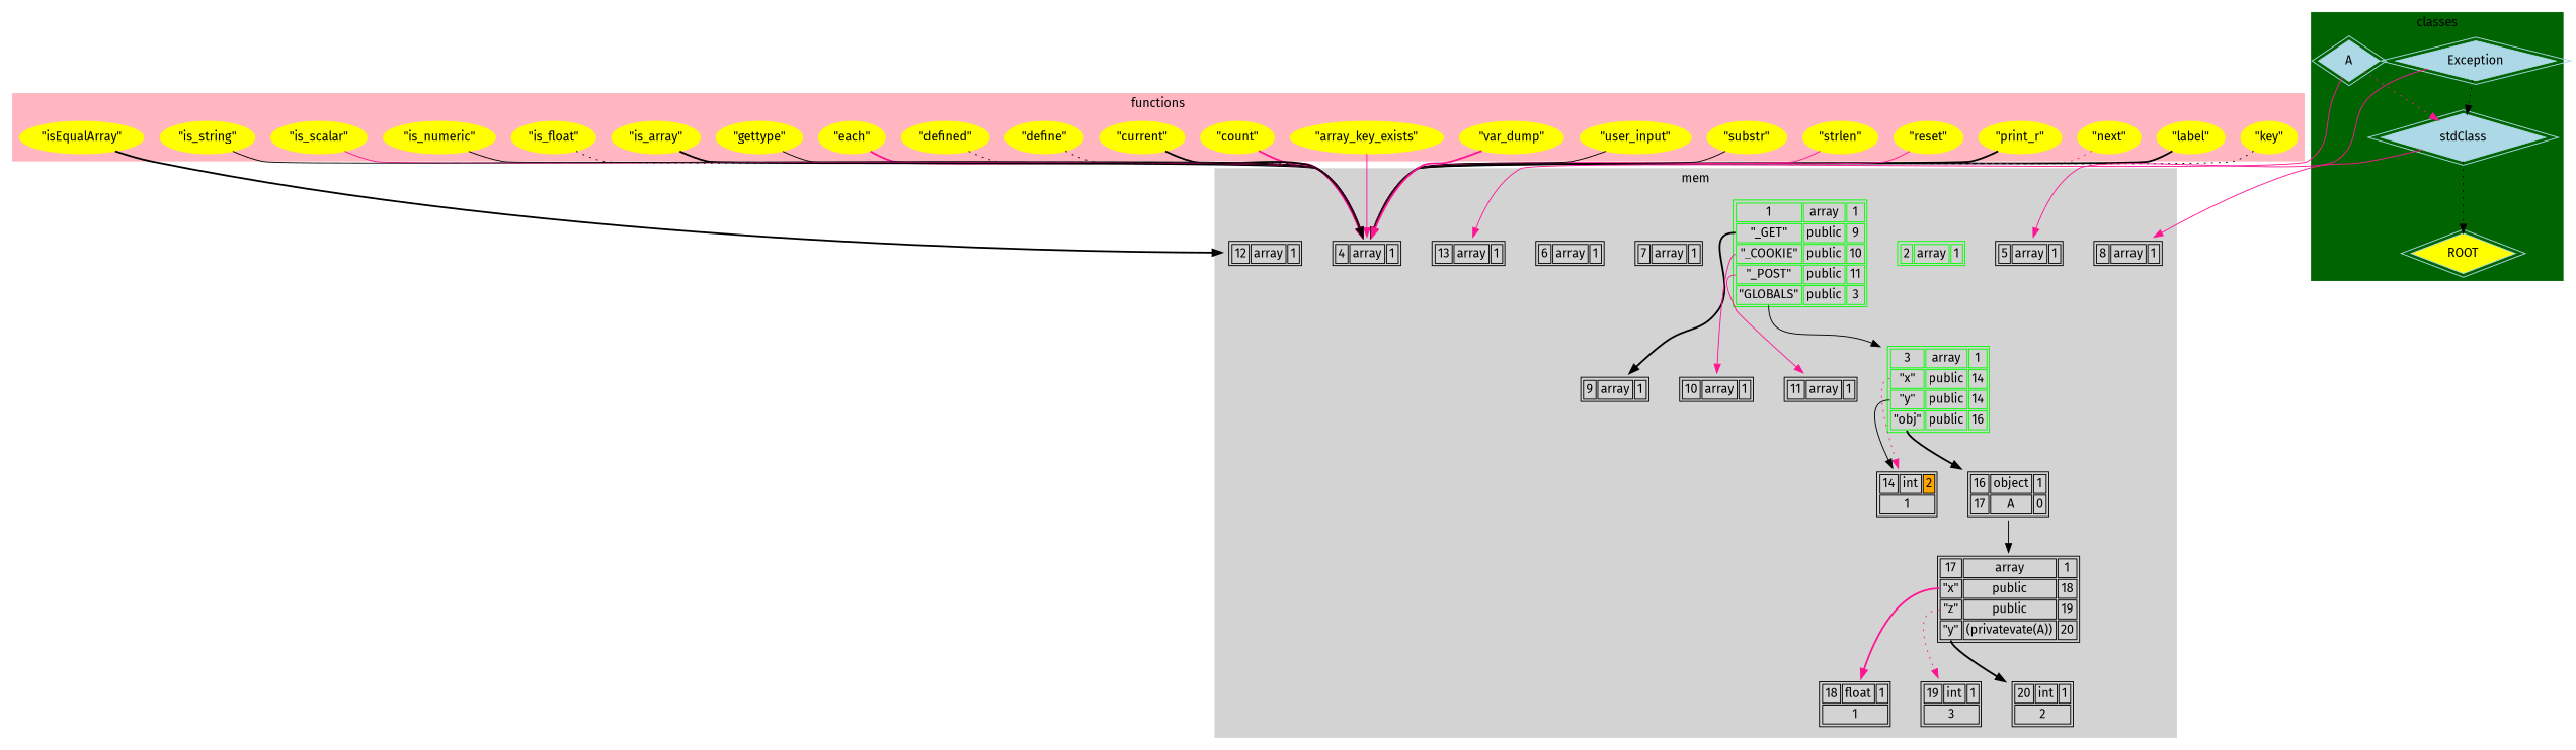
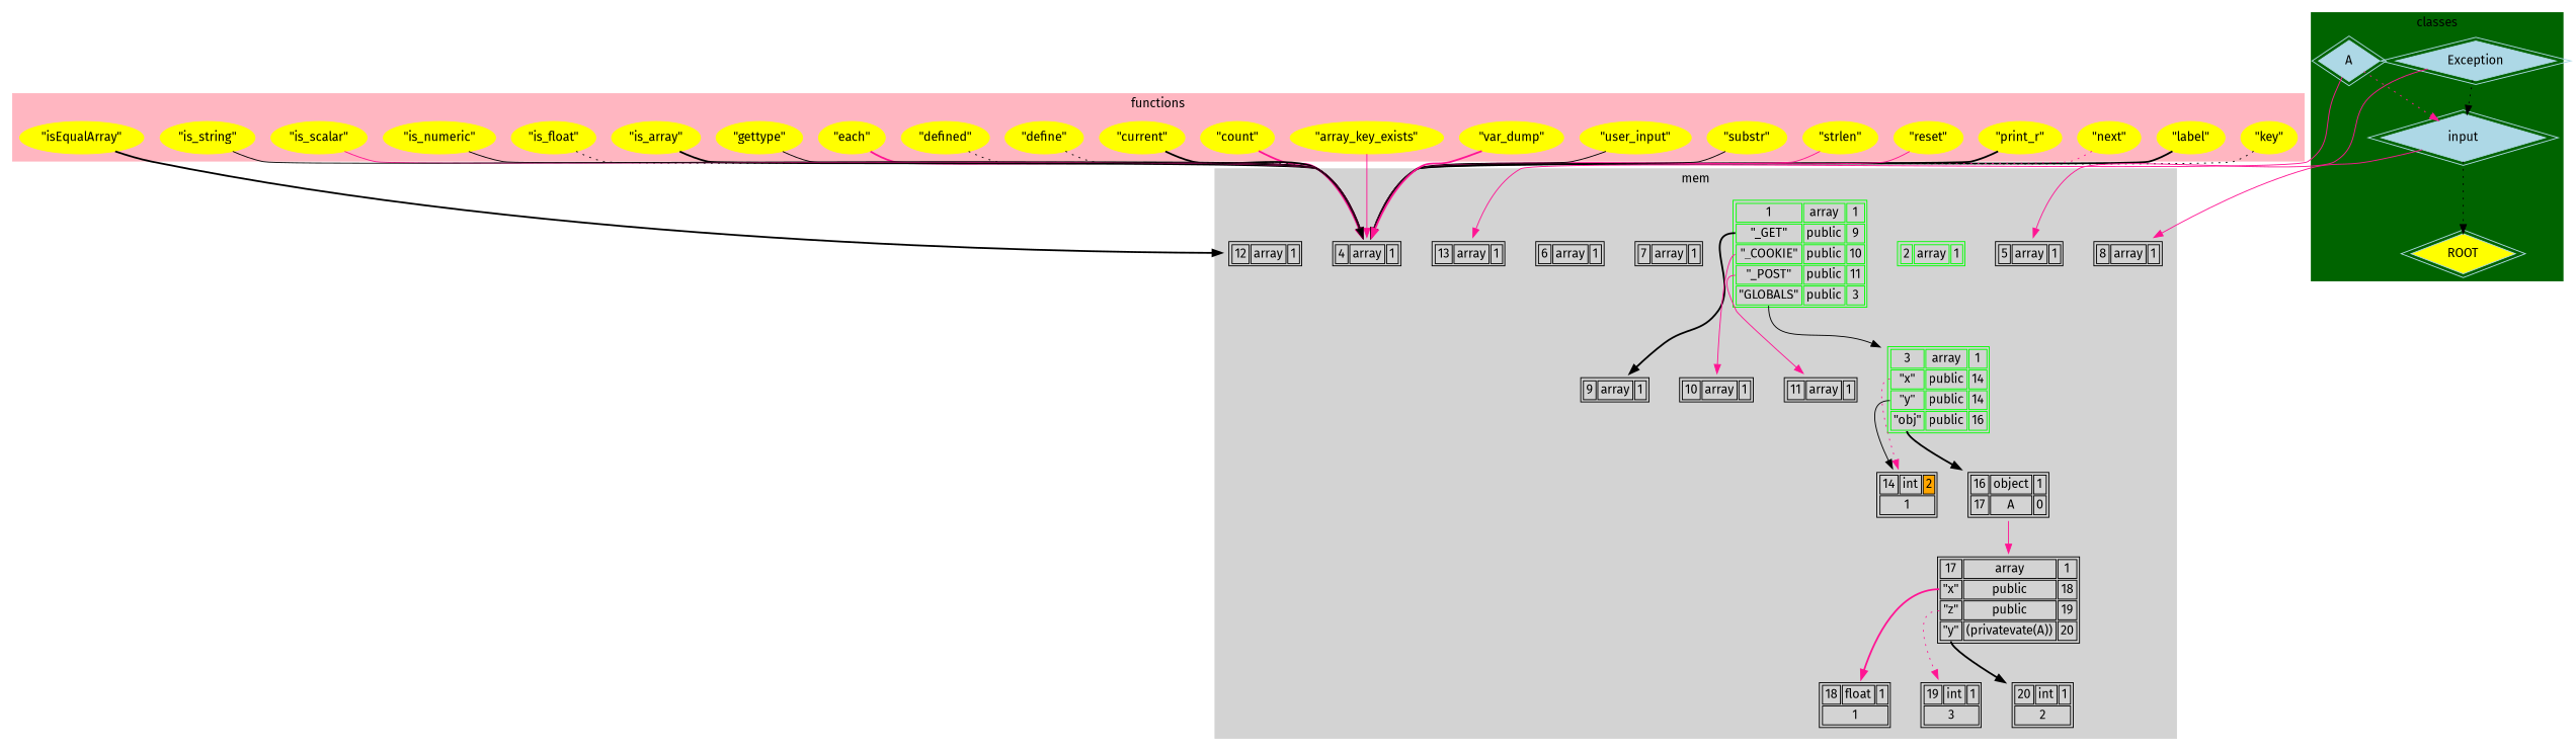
  digraph {
    fontname="Fira Sans"
    node [fontname="Fira Sans" color=yellow style=filled]
    edge [color=black fontname="Fira Sans" style=solid]
    n1 [label=<<table> <tr><td>19</td><td>int</td><td>1</td></tr> <tr><td COLSPAN="3">3</td></tr> </table>> shape=none color="" style=""]
    n2 [label=<<table> <tr><td>17</td><td>array</td><td>1</td></tr> <tr><td port="x" >"x"</td><td>public</td><td>18</td></tr> <tr><td port="z" >"z"</td><td>public</td><td>19</td></tr> <tr><td port="y" >"y"</td><td>(privatevate(A))</td><td>20</td></tr> </table>> shape=none color="" style=""]
    n3 [label=<<table> <tr><td>18</td><td>float</td><td>1</td></tr> <tr><td COLSPAN="3">1</td></tr> </table>> shape=none color="" style=""]
    n4 [label=<<table> <tr><td>20</td><td>int</td><td>1</td></tr> <tr><td COLSPAN="3">2</td></tr> </table>> shape=none color="" style=""]
    n5 [label=<<table> <tr><td>16</td><td>object</td><td>1</td></tr> <tr><td>17</td><td>A</td><td>0</td></tr> </table>> shape=none color="" style=""]
    n6 [label=<<table> <tr><td>13</td><td>array</td><td>1</td></tr> </table>> shape=none color="" style=""]
    n7 [label=<<table> <tr><td>14</td><td>int</td><td bgcolor="orange" >2</td></tr> <tr><td COLSPAN="3">1</td></tr> </table>> shape=none color="" style=""]
    n8 [label=<<table> <tr><td>11</td><td>array</td><td>1</td></tr> </table>> shape=none color="" style=""]
    n9 [label=<<table> <tr><td>12</td><td>array</td><td>1</td></tr> </table>> shape=none color="" style=""]
    n10 [color=green label=<<table> <tr><td>3</td><td>array</td><td>1</td></tr> <tr><td port="x" >"x"</td><td>public</td><td>14</td></tr> <tr><td port="y" >"y"</td><td>public</td><td>14</td></tr> <tr><td port="obj" >"obj"</td><td>public</td><td>16</td></tr> </table>> shape=none style=""]
    n11 [color=green label=<<table> <tr><td>2</td><td>array</td><td>1</td></tr> </table>> shape=none style=""]
    n12 [color=green label=<<table> <tr><td>1</td><td>array</td><td>1</td></tr> <tr><td port="_GET" >"_GET"</td><td>public</td><td>9</td></tr> <tr><td port="_COOKIE" >"_COOKIE"</td><td>public</td><td>10</td></tr> <tr><td port="_POST" >"_POST"</td><td>public</td><td>11</td></tr> <tr><td port="GLOBALS" >"GLOBALS"</td><td>public</td><td>3</td></tr> </table>> shape=none style=""]
    n13 [label=<<table> <tr><td>9</td><td>array</td><td>1</td></tr> </table>> shape=none color="" style=""]
    n14 [label=<<table> <tr><td>10</td><td>array</td><td>1</td></tr> </table>> shape=none color="" style=""]
    n15 [label=<<table> <tr><td>7</td><td>array</td><td>1</td></tr> </table>> shape=none color="" style=""]
    n16 [label=<<table> <tr><td>6</td><td>array</td><td>1</td></tr> </table>> shape=none color="" style=""]
    n17 [label=<<table> <tr><td>5</td><td>array</td><td>1</td></tr> </table>> shape=none color="" style=""]
    n18 [label=<<table> <tr><td>4</td><td>array</td><td>1</td></tr> </table>> shape=none color="" style=""]
    n19 [label=<<table> <tr><td>8</td><td>array</td><td>1</td></tr> </table>> shape=none color="" style=""]
    "\"array_key_exists\""
    "\"count\""
    "\"current\""
    "\"define\""
    "\"defined\""
    "\"each\""
    "\"gettype\""
    "\"isEqualArray\""
    "\"is_array\""
    "\"is_float\""
    "\"is_numeric\""
    "\"is_scalar\""
    "\"is_string\""
    "\"key\""
    "\"label\""
    "\"next\""
    "\"print_r\""
    "\"reset\""
    "\"strlen\""
    "\"substr\""
    "\"user_input\""
    "\"var_dump\""
    A [color=lightblue peripheries=2 shape=diamond]
-   stdClass [color=lightblue peripheries=2 shape=diamond]
+   stdClass [color=lightblue peripheries=2 shape=diamond label=input]
    ROOT [color=lightblue fillcolor=yellow peripheries=2 shape=diamond]
    Exception [color=lightblue peripheries=2 shape=diamond]
    subgraph cluster_1 {
      color=lightgrey
      label=mem
      style=filled
      n1
      n2
      n3
      n4
      n5
      n6
      n7
      n8
      n9
      n10
      n11
      n12
      n13
      n14
      n15
      n16
      n17
      n18
      n19
    }
    subgraph cluster_2 {
      color=purple
      label=methods
      style=filled
    }
    subgraph cluster_3 {
      color=lightpink
      label=functions
      style=filled
      "\"array_key_exists\""
      "\"count\""
      "\"current\""
      "\"define\""
      "\"defined\""
      "\"each\""
      "\"gettype\""
      "\"isEqualArray\""
      "\"is_array\""
      "\"is_float\""
      "\"is_numeric\""
      "\"is_scalar\""
      "\"is_string\""
      "\"key\""
      "\"label\""
      "\"next\""
      "\"print_r\""
      "\"reset\""
      "\"strlen\""
      "\"substr\""
      "\"user_input\""
      "\"var_dump\""
    }
    subgraph cluster_4 {
      color=darkgreen
      label=classes
      style=filled
      A
      stdClass
      ROOT
      Exception
    }
    n2 -> n1 [color=deeppink style=dotted tailport=z]
    n2 -> n3 [color=deeppink style=bold tailport=x]
    n2 -> n4 [style=bold tailport=y]
-   n5 -> n2
+   n5 -> n2 [color=deeppink]
    n10 -> n5 [style=bold tailport=obj]
    n10 -> n7 [color=deeppink style=dotted tailport=x]
    n10 -> n7 [tailport=y]
    n12 -> n8 [color=deeppink tailport=_POST]
    n12 -> n10 [tailport=GLOBALS]
    n12 -> n13 [style=bold tailport=_GET]
    n12 -> n14 [color=deeppink tailport=_COOKIE]
    "\"array_key_exists\"" -> n18 [color=deeppink]
    "\"count\"" -> n18 [color=deeppink style=bold]
    "\"current\"" -> n18 [style=bold]
    "\"define\"" -> n18 [style=dotted]
    "\"defined\"" -> n18 [style=dotted]
    "\"each\"" -> n18 [color=deeppink style=bold]
    "\"gettype\"" -> n18
    "\"isEqualArray\"" -> n9 [style=bold]
    "\"is_array\"" -> n18 [style=bold]
    "\"is_float\"" -> n18 [style=dotted]
    "\"is_numeric\"" -> n18
    "\"is_scalar\"" -> n18 [color=deeppink]
    "\"is_string\"" -> n18
    "\"key\"" -> n18 [style=dotted]
    "\"label\"" -> n18 [style=bold]
    "\"next\"" -> n18 [color=deeppink style=dotted]
    "\"print_r\"" -> n18 [style=bold]
    "\"reset\"" -> n18 [color=deeppink]
    "\"strlen\"" -> n18 [color=deeppink]
    "\"substr\"" -> n18
    "\"user_input\"" -> n18
    "\"var_dump\"" -> n18 [color=deeppink style=bold]
    A -> n6 [color=deeppink]
    A -> stdClass [color=deeppink style=dotted]
    stdClass -> n19 [color=deeppink]
    stdClass -> ROOT [style=dotted]
    Exception -> n17 [color=deeppink]
    Exception -> stdClass [style=dotted]
  }
